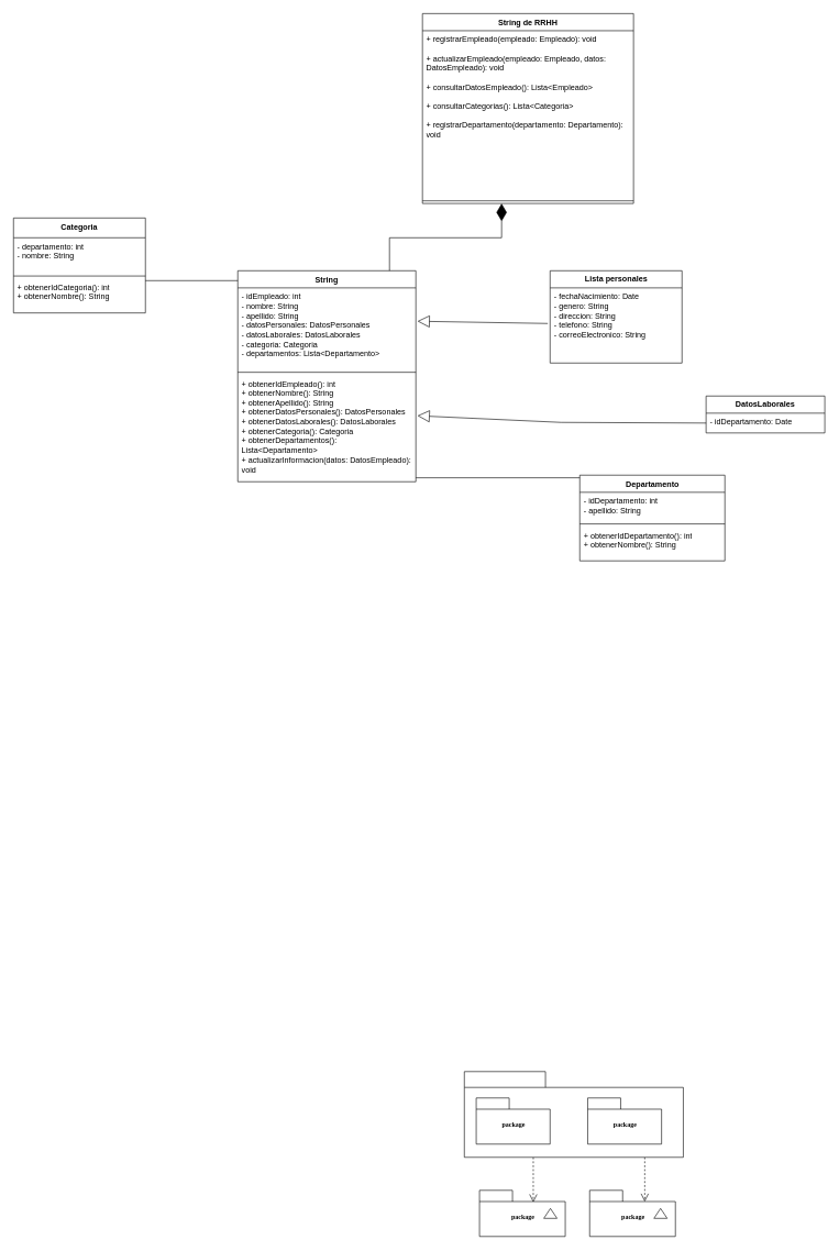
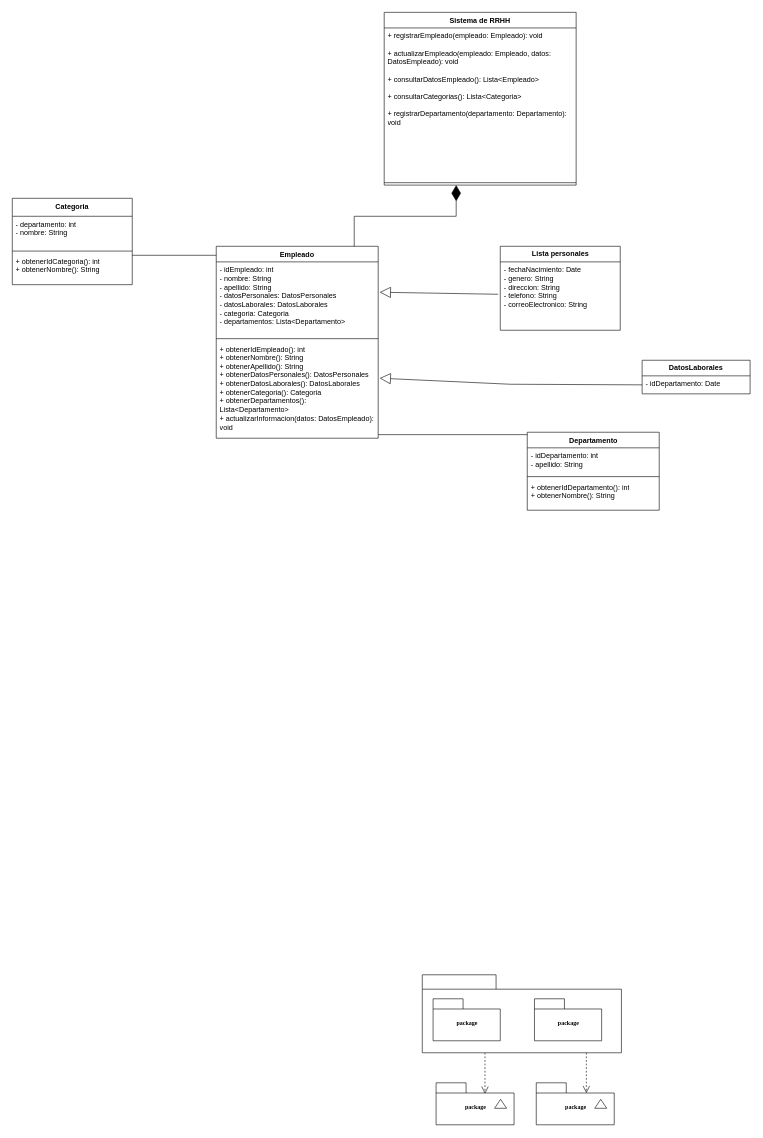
  <mxCell id="0" />
  <mxCell id="1" parent="0" />
  <mxCell id="2" style="edgeStyle=elbowEdgeStyle;rounded=0;html=1;entryX=0.628;entryY=0.26;entryPerimeter=0;dashed=1;labelBackgroundColor=none;startFill=0;endArrow=open;endFill=0;endSize=10;fontFamily=Verdana;fontSize=10;" parent="1" source="4" target="8" edge="1"><mxGeometry relative="1" as="geometry" /></mxCell>
  <mxCell id="3" style="edgeStyle=elbowEdgeStyle;rounded=0;html=1;entryX=0.643;entryY=0.246;entryPerimeter=0;dashed=1;labelBackgroundColor=none;startFill=0;endArrow=open;endFill=0;endSize=10;fontFamily=Verdana;fontSize=10;" parent="1" source="4" target="11" edge="1"><mxGeometry relative="1" as="geometry" /></mxCell>
  <mxCell id="4" value="" style="shape=folder;fontStyle=1;spacingTop=10;tabWidth=123;tabHeight=24;tabPosition=left;html=1;rounded=0;shadow=0;comic=0;labelBackgroundColor=none;strokeWidth=1;fontFamily=Verdana;fontSize=10;align=center;" parent="1" vertex="1"><mxGeometry x="703.5" y="1624.5" width="332" height="130" as="geometry" /></mxCell>
  <mxCell id="5" value="package" style="shape=folder;fontStyle=1;spacingTop=10;tabWidth=50;tabHeight=17;tabPosition=left;html=1;rounded=0;shadow=0;comic=0;labelBackgroundColor=none;strokeWidth=1;fontFamily=Verdana;fontSize=10;align=center;" parent="1" vertex="1"><mxGeometry x="721.5" y="1664.5" width="112" height="70" as="geometry" /></mxCell>
  <mxCell id="6" value="package" style="shape=folder;fontStyle=1;spacingTop=10;tabWidth=50;tabHeight=17;tabPosition=left;html=1;rounded=0;shadow=0;comic=0;labelBackgroundColor=none;strokeWidth=1;fontFamily=Verdana;fontSize=10;align=center;" parent="1" vertex="1"><mxGeometry x="890.5" y="1664.5" width="112" height="70" as="geometry" /></mxCell>
  <mxCell id="7" value="" style="group" parent="1" vertex="1" connectable="0"><mxGeometry x="726.5" y="1804.569" width="130" height="70" as="geometry" /></mxCell>
  <mxCell id="8" value="package" style="shape=folder;fontStyle=1;spacingTop=10;tabWidth=50;tabHeight=17;tabPosition=left;html=1;rounded=0;shadow=0;comic=0;labelBackgroundColor=none;strokeWidth=1;fontFamily=Verdana;fontSize=10;align=center;" parent="7" vertex="1"><mxGeometry width="130" height="70" as="geometry" /></mxCell>
  <mxCell id="9" value="" style="triangle;whiteSpace=wrap;html=1;rounded=0;shadow=0;comic=0;labelBackgroundColor=none;strokeWidth=1;fontFamily=Verdana;fontSize=10;align=center;rotation=-90;" parent="7" vertex="1"><mxGeometry x="100" y="25" width="15" height="20" as="geometry" /></mxCell>
  <mxCell id="10" value="" style="group" parent="1" vertex="1" connectable="0"><mxGeometry x="893.5" y="1804.569" width="130" height="70" as="geometry" /></mxCell>
  <mxCell id="11" value="package" style="shape=folder;fontStyle=1;spacingTop=10;tabWidth=50;tabHeight=17;tabPosition=left;html=1;rounded=0;shadow=0;comic=0;labelBackgroundColor=none;strokeWidth=1;fontFamily=Verdana;fontSize=10;align=center;" parent="10" vertex="1"><mxGeometry width="130" height="70" as="geometry" /></mxCell>
  <mxCell id="12" value="" style="triangle;whiteSpace=wrap;html=1;rounded=0;shadow=0;comic=0;labelBackgroundColor=none;strokeWidth=1;fontFamily=Verdana;fontSize=10;align=center;rotation=-90;" parent="10" vertex="1"><mxGeometry x="100" y="25" width="15" height="20" as="geometry" /></mxCell>
- <mxCell id="13" value="String de RRHH" style="swimlane;fontStyle=1;align=center;verticalAlign=top;childLayout=stackLayout;horizontal=1;startSize=26;horizontalStack=0;resizeParent=1;resizeParentMax=0;resizeLast=0;collapsible=1;marginBottom=0;whiteSpace=wrap;html=1;" vertex="1" parent="1"><mxGeometry x="640" y="20" width="320" height="288" as="geometry" /></mxCell>
+ <mxCell id="13" value="Sistema de RRHH" style="swimlane;fontStyle=1;align=center;verticalAlign=top;childLayout=stackLayout;horizontal=1;startSize=26;horizontalStack=0;resizeParent=1;resizeParentMax=0;resizeLast=0;collapsible=1;marginBottom=0;whiteSpace=wrap;html=1;" vertex="1" parent="1"><mxGeometry x="640" y="20" width="320" height="288" as="geometry" /></mxCell>
  <mxCell id="14" value="+ registrarEmpleado(empleado: Empleado): void&amp;nbsp;&lt;br&gt;&lt;br&gt;+ actualizarEmpleado(empleado: Empleado, datos: DatosEmpleado): void&lt;br&gt;&amp;nbsp;&lt;br&gt;+ consultarDatosEmpleado(): Lista&amp;lt;Empleado&amp;gt;&amp;nbsp;&lt;br&gt;&lt;br&gt;+ consultarCategorias(): Lista&amp;lt;Categoria&amp;gt;&amp;nbsp;&lt;br&gt;&lt;br&gt;+ registrarDepartamento(departamento: Departamento): void&amp;nbsp;" style="text;strokeColor=none;fillColor=none;align=left;verticalAlign=top;spacingLeft=4;spacingRight=4;overflow=hidden;rotatable=0;points=[[0,0.5],[1,0.5]];portConstraint=eastwest;whiteSpace=wrap;html=1;" vertex="1" parent="13"><mxGeometry y="26" width="320" height="254" as="geometry" /></mxCell>
  <mxCell id="15" value="" style="line;strokeWidth=1;fillColor=none;align=left;verticalAlign=middle;spacingTop=-1;spacingLeft=3;spacingRight=3;rotatable=0;labelPosition=right;points=[];portConstraint=eastwest;strokeColor=inherit;" vertex="1" parent="13"><mxGeometry y="280" width="320" height="8" as="geometry" /></mxCell>
- <mxCell id="16" value="String" style="swimlane;fontStyle=1;align=center;verticalAlign=top;childLayout=stackLayout;horizontal=1;startSize=26;horizontalStack=0;resizeParent=1;resizeParentMax=0;resizeLast=0;collapsible=1;marginBottom=0;whiteSpace=wrap;html=1;" vertex="1" parent="1"><mxGeometry x="360" y="410" width="270" height="320" as="geometry" /></mxCell>
+ <mxCell id="16" value="Empleado" style="swimlane;fontStyle=1;align=center;verticalAlign=top;childLayout=stackLayout;horizontal=1;startSize=26;horizontalStack=0;resizeParent=1;resizeParentMax=0;resizeLast=0;collapsible=1;marginBottom=0;whiteSpace=wrap;html=1;" vertex="1" parent="1"><mxGeometry x="360" y="410" width="270" height="320" as="geometry" /></mxCell>
  <mxCell id="17" value="- idEmpleado: int&lt;br&gt;- nombre: String                 &lt;br&gt;- apellido: String  &lt;br&gt;- datosPersonales: DatosPersonales&lt;br&gt;- datosLaborales: DatosLaborales&lt;br&gt;- categoria: Categoria&lt;br&gt;- departamentos: Lista&amp;lt;Departamento&amp;gt;" style="text;strokeColor=none;fillColor=none;align=left;verticalAlign=top;spacingLeft=4;spacingRight=4;overflow=hidden;rotatable=0;points=[[0,0.5],[1,0.5]];portConstraint=eastwest;whiteSpace=wrap;html=1;" vertex="1" parent="16"><mxGeometry y="26" width="270" height="124" as="geometry" /></mxCell>
  <mxCell id="18" value="" style="line;strokeWidth=1;fillColor=none;align=left;verticalAlign=middle;spacingTop=-1;spacingLeft=3;spacingRight=3;rotatable=0;labelPosition=right;points=[];portConstraint=eastwest;strokeColor=inherit;" vertex="1" parent="16"><mxGeometry y="150" width="270" height="8" as="geometry" /></mxCell>
  <mxCell id="19" value="+ obtenerIdEmpleado(): int&lt;br&gt;+ obtenerNombre(): String &lt;br&gt;+ obtenerApellido(): String&amp;nbsp;&lt;br&gt;+ obtenerDatosPersonales(): DatosPersonales&amp;nbsp;&lt;br&gt;+ obtenerDatosLaborales(): DatosLaborales&amp;nbsp;&lt;br&gt;+ obtenerCategoria(): Categoria&amp;nbsp;&lt;br&gt;+ obtenerDepartamentos(): Lista&amp;lt;Departamento&amp;gt;&amp;nbsp;&lt;br&gt;+ actualizarInformacion(datos: DatosEmpleado): void&amp;nbsp;&lt;br&gt;" style="text;strokeColor=none;fillColor=none;align=left;verticalAlign=top;spacingLeft=4;spacingRight=4;overflow=hidden;rotatable=0;points=[[0,0.5],[1,0.5]];portConstraint=eastwest;whiteSpace=wrap;html=1;" vertex="1" parent="16"><mxGeometry y="158" width="270" height="162" as="geometry" /></mxCell>
  <mxCell id="20" value="" style="endArrow=diamondThin;endFill=1;endSize=24;html=1;rounded=0;exitX=0.852;exitY=0;exitDx=0;exitDy=0;exitPerimeter=0;" edge="1" parent="1" source="16"><mxGeometry width="160" relative="1" as="geometry"><mxPoint x="580" y="360" as="sourcePoint" /><mxPoint x="760" y="308" as="targetPoint" /><Array as="points"><mxPoint x="590" y="360" /><mxPoint x="760" y="360" /></Array></mxGeometry></mxCell>
  <mxCell id="21" value="&lt;b&gt;Lista personales&lt;/b&gt;" style="swimlane;fontStyle=0;childLayout=stackLayout;horizontal=1;startSize=26;fillColor=none;horizontalStack=0;resizeParent=1;resizeParentMax=0;resizeLast=0;collapsible=1;marginBottom=0;whiteSpace=wrap;html=1;" vertex="1" parent="1"><mxGeometry x="833.5" y="410" width="200" height="140" as="geometry" /></mxCell>
  <mxCell id="22" value="- fechaNacimiento: Date&amp;nbsp;&lt;br&gt;- genero: String&amp;nbsp;&lt;br&gt;- direccion: String&amp;nbsp;&lt;br&gt;- telefono: String&amp;nbsp;&lt;br&gt;- correoElectronico: String " style="text;strokeColor=none;fillColor=none;align=left;verticalAlign=top;spacingLeft=4;spacingRight=4;overflow=hidden;rotatable=0;points=[[0,0.5],[1,0.5]];portConstraint=eastwest;whiteSpace=wrap;html=1;" vertex="1" parent="21"><mxGeometry y="26" width="200" height="114" as="geometry" /></mxCell>
  <mxCell id="23" value="" style="endArrow=block;endSize=16;endFill=0;html=1;rounded=0;entryX=1.009;entryY=0.408;entryDx=0;entryDy=0;entryPerimeter=0;" edge="1" parent="1" target="17"><mxGeometry width="160" relative="1" as="geometry"><mxPoint x="830" y="490" as="sourcePoint" /><mxPoint x="800" y="440" as="targetPoint" /></mxGeometry></mxCell>
  <mxCell id="24" value="&lt;b&gt;DatosLaborales            &lt;/b&gt;" style="swimlane;fontStyle=0;childLayout=stackLayout;horizontal=1;startSize=26;fillColor=none;horizontalStack=0;resizeParent=1;resizeParentMax=0;resizeLast=0;collapsible=1;marginBottom=0;whiteSpace=wrap;html=1;" vertex="1" parent="1"><mxGeometry x="1070" y="600" width="180" height="56" as="geometry" /></mxCell>
  <mxCell id="25" value="- idDepartamento: Date " style="text;strokeColor=none;fillColor=none;align=left;verticalAlign=top;spacingLeft=4;spacingRight=4;overflow=hidden;rotatable=0;points=[[0,0.5],[1,0.5]];portConstraint=eastwest;whiteSpace=wrap;html=1;" vertex="1" parent="24"><mxGeometry y="26" width="180" height="30" as="geometry" /></mxCell>
  <mxCell id="26" value="" style="endArrow=block;endSize=16;endFill=0;html=1;rounded=0;entryX=1.009;entryY=0.382;entryDx=0;entryDy=0;entryPerimeter=0;exitX=0;exitY=0.5;exitDx=0;exitDy=0;" edge="1" parent="1" source="25" target="19"><mxGeometry width="160" relative="1" as="geometry"><mxPoint x="840" y="500" as="sourcePoint" /><mxPoint x="642" y="497" as="targetPoint" /><Array as="points"><mxPoint x="850" y="640" /></Array></mxGeometry></mxCell>
  <mxCell id="27" value="Departamento             " style="swimlane;fontStyle=1;align=center;verticalAlign=top;childLayout=stackLayout;horizontal=1;startSize=26;horizontalStack=0;resizeParent=1;resizeParentMax=0;resizeLast=0;collapsible=1;marginBottom=0;whiteSpace=wrap;html=1;" vertex="1" parent="1"><mxGeometry x="878.5" y="720" width="220" height="130" as="geometry" /></mxCell>
  <mxCell id="28" value="- idDepartamento: int&lt;br&gt;- apellido: String " style="text;strokeColor=none;fillColor=none;align=left;verticalAlign=top;spacingLeft=4;spacingRight=4;overflow=hidden;rotatable=0;points=[[0,0.5],[1,0.5]];portConstraint=eastwest;whiteSpace=wrap;html=1;" vertex="1" parent="27"><mxGeometry y="26" width="220" height="44" as="geometry" /></mxCell>
  <mxCell id="29" value="" style="line;strokeWidth=1;fillColor=none;align=left;verticalAlign=middle;spacingTop=-1;spacingLeft=3;spacingRight=3;rotatable=0;labelPosition=right;points=[];portConstraint=eastwest;strokeColor=inherit;" vertex="1" parent="27"><mxGeometry y="70" width="220" height="8" as="geometry" /></mxCell>
  <mxCell id="30" value="+ obtenerIdDepartamento(): int &lt;br&gt;+ obtenerNombre(): String " style="text;strokeColor=none;fillColor=none;align=left;verticalAlign=top;spacingLeft=4;spacingRight=4;overflow=hidden;rotatable=0;points=[[0,0.5],[1,0.5]];portConstraint=eastwest;whiteSpace=wrap;html=1;" vertex="1" parent="27"><mxGeometry y="78" width="220" height="52" as="geometry" /></mxCell>
  <mxCell id="31" value="Categoria" style="swimlane;fontStyle=1;align=center;verticalAlign=top;childLayout=stackLayout;horizontal=1;startSize=30;horizontalStack=0;resizeParent=1;resizeParentMax=0;resizeLast=0;collapsible=1;marginBottom=0;whiteSpace=wrap;html=1;" vertex="1" parent="1"><mxGeometry x="20" y="330" width="200" height="144" as="geometry"><mxRectangle x="340" y="-30" width="100" height="30" as="alternateBounds" /></mxGeometry></mxCell>
  <mxCell id="32" value="- departamento: int &lt;br&gt;- nombre: String " style="text;strokeColor=none;fillColor=none;align=left;verticalAlign=top;spacingLeft=4;spacingRight=4;overflow=hidden;rotatable=0;points=[[0,0.5],[1,0.5]];portConstraint=eastwest;whiteSpace=wrap;html=1;" vertex="1" parent="31"><mxGeometry y="30" width="200" height="54" as="geometry" /></mxCell>
  <mxCell id="33" value="" style="line;strokeWidth=1;fillColor=none;align=left;verticalAlign=middle;spacingTop=-1;spacingLeft=3;spacingRight=3;rotatable=0;labelPosition=right;points=[];portConstraint=eastwest;strokeColor=inherit;" vertex="1" parent="31"><mxGeometry y="84" width="200" height="8" as="geometry" /></mxCell>
  <mxCell id="34" value="+ obtenerIdCategoria(): int&lt;br&gt;+ obtenerNombre(): String  " style="text;strokeColor=none;fillColor=none;align=left;verticalAlign=top;spacingLeft=4;spacingRight=4;overflow=hidden;rotatable=0;points=[[0,0.5],[1,0.5]];portConstraint=eastwest;whiteSpace=wrap;html=1;" vertex="1" parent="31"><mxGeometry y="92" width="200" height="52" as="geometry" /></mxCell>
  <mxCell id="35" value="" style="line;strokeWidth=1;fillColor=none;align=left;verticalAlign=middle;spacingTop=-1;spacingLeft=3;spacingRight=3;rotatable=0;labelPosition=right;points=[];portConstraint=eastwest;strokeColor=inherit;" vertex="1" parent="1"><mxGeometry x="630" y="720" width="248.5" height="8" as="geometry" /></mxCell>
  <mxCell id="36" value="" style="line;strokeWidth=1;fillColor=none;align=left;verticalAlign=middle;spacingTop=-1;spacingLeft=3;spacingRight=3;rotatable=0;labelPosition=right;points=[];portConstraint=eastwest;strokeColor=inherit;" vertex="1" parent="1"><mxGeometry x="220" y="420" width="140" height="10" as="geometry" /></mxCell>
